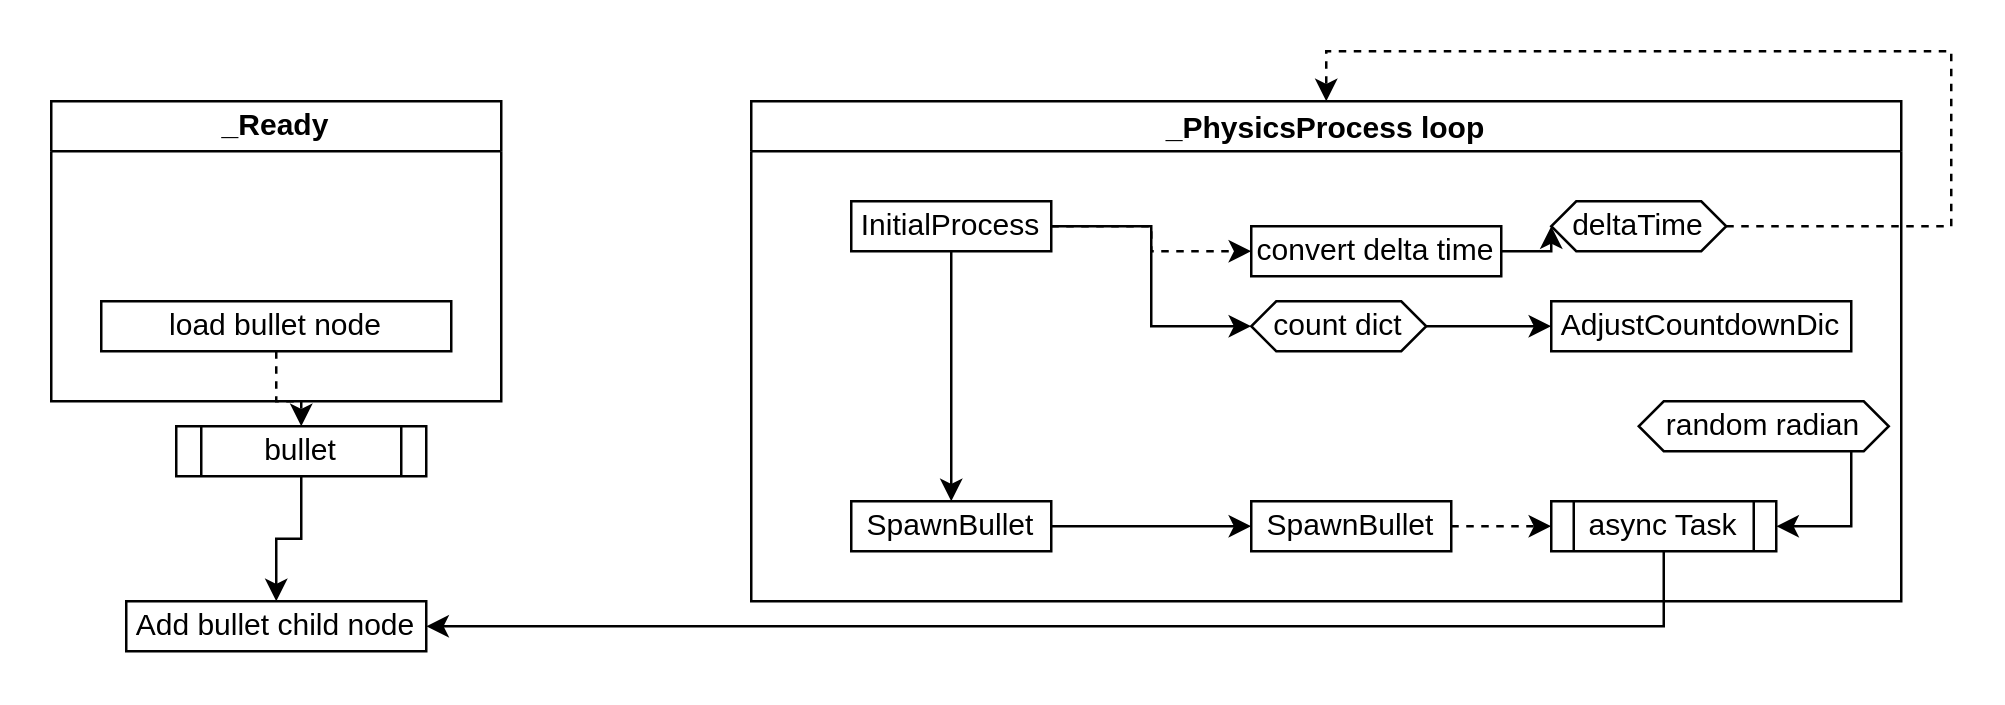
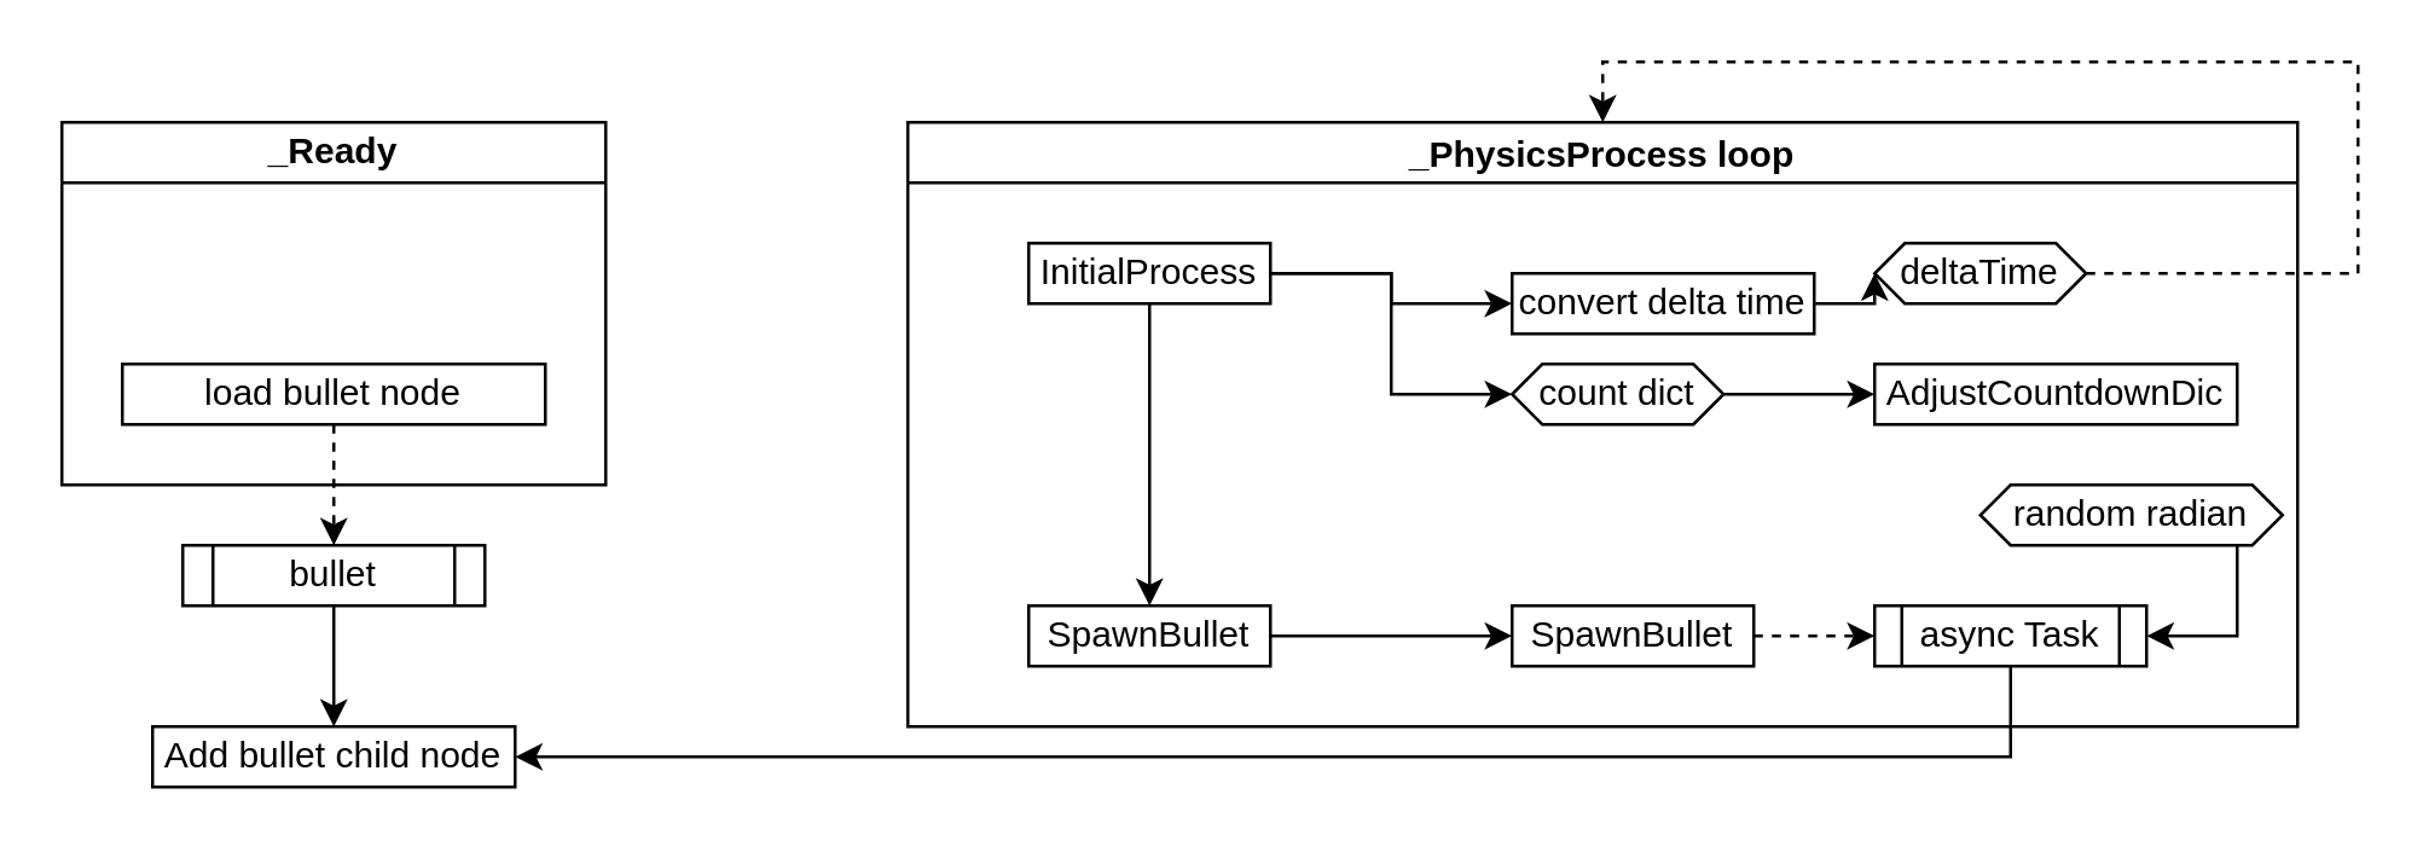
  <mxCell id="0" />
  <mxCell id="1" parent="0" />
  <mxCell id="2" value="_PhysicsProcess loop" style="swimlane;startSize=20;" vertex="1" parent="1"><mxGeometry x="300" y="40" width="460" height="200" as="geometry" /></mxCell>
  <mxCell id="3" style="edgeStyle=orthogonalEdgeStyle;rounded=0;orthogonalLoop=1;jettySize=auto;html=1;entryX=0;entryY=0.5;entryDx=0;entryDy=0;" edge="1" parent="2" source="4" target="6"><mxGeometry relative="1" as="geometry" /></mxCell>
  <mxCell id="4" value="SpawnBullet" style="rounded=0;whiteSpace=wrap;html=1;" vertex="1" parent="2"><mxGeometry x="40" y="160" width="80" height="20" as="geometry" /></mxCell>
  <mxCell id="5" style="edgeStyle=orthogonalEdgeStyle;rounded=0;orthogonalLoop=1;jettySize=auto;html=1;entryX=0;entryY=0.5;entryDx=0;entryDy=0;dashed=1;" edge="1" parent="2" source="6" target="7"><mxGeometry relative="1" as="geometry" /></mxCell>
  <mxCell id="6" value="SpawnBullet" style="rounded=0;whiteSpace=wrap;html=1;" vertex="1" parent="2"><mxGeometry x="200" y="160" width="80" height="20" as="geometry" /></mxCell>
  <mxCell id="7" value="async Task" style="shape=process;whiteSpace=wrap;html=1;backgroundOutline=1;" vertex="1" parent="2"><mxGeometry x="320" y="160" width="90" height="20" as="geometry" /></mxCell>
  <mxCell id="8" style="edgeStyle=orthogonalEdgeStyle;rounded=0;orthogonalLoop=1;jettySize=auto;html=1;entryX=1;entryY=0.5;entryDx=0;entryDy=0;" edge="1" parent="2" source="9" target="7"><mxGeometry relative="1" as="geometry"><Array as="points"><mxPoint x="440" y="130" /><mxPoint x="440" y="170" /></Array></mxGeometry></mxCell>
  <mxCell id="9" value="random radian" style="shape=hexagon;perimeter=hexagonPerimeter2;whiteSpace=wrap;html=1;fixedSize=1;size=10;" vertex="1" parent="2"><mxGeometry x="355" y="120" width="100" height="20" as="geometry" /></mxCell>
- <mxCell id="10" style="edgeStyle=orthogonalEdgeStyle;rounded=0;orthogonalLoop=1;jettySize=auto;html=1;entryX=0;entryY=0.5;entryDx=0;entryDy=0;dashed=1;" edge="1" parent="1" source="13" target="15"><mxGeometry relative="1" as="geometry" /></mxCell>
+ <mxCell id="10" style="edgeStyle=orthogonalEdgeStyle;rounded=0;orthogonalLoop=1;jettySize=auto;html=1;entryX=0;entryY=0.5;entryDx=0;entryDy=0;" edge="1" parent="1" source="13" target="15"><mxGeometry relative="1" as="geometry" /></mxCell>
  <mxCell id="11" style="edgeStyle=orthogonalEdgeStyle;rounded=0;orthogonalLoop=1;jettySize=auto;html=1;entryX=0.5;entryY=0;entryDx=0;entryDy=0;" edge="1" parent="1" source="13" target="4"><mxGeometry relative="1" as="geometry" /></mxCell>
  <mxCell id="12" style="edgeStyle=orthogonalEdgeStyle;rounded=0;orthogonalLoop=1;jettySize=auto;html=1;entryX=0;entryY=0.5;entryDx=0;entryDy=0;" edge="1" parent="1" source="13" target="22"><mxGeometry relative="1" as="geometry" /></mxCell>
  <mxCell id="13" value="InitialProcess" style="rounded=0;whiteSpace=wrap;html=1;" vertex="1" parent="1"><mxGeometry x="340" y="80" width="80" height="20" as="geometry" /></mxCell>
  <mxCell id="14" style="edgeStyle=orthogonalEdgeStyle;rounded=0;orthogonalLoop=1;jettySize=auto;html=1;entryX=0;entryY=0.5;entryDx=0;entryDy=0;" edge="1" parent="1" source="15" target="16"><mxGeometry relative="1" as="geometry" /></mxCell>
  <mxCell id="15" value="convert delta time" style="rounded=0;whiteSpace=wrap;html=1;" vertex="1" parent="1"><mxGeometry x="500" y="90" width="100" height="20" as="geometry" /></mxCell>
  <mxCell id="16" value="deltaTime" style="shape=hexagon;perimeter=hexagonPerimeter2;whiteSpace=wrap;html=1;fixedSize=1;size=10;" vertex="1" parent="1"><mxGeometry x="620" y="80" width="70" height="20" as="geometry" /></mxCell>
  <mxCell id="17" style="edgeStyle=orthogonalEdgeStyle;rounded=0;orthogonalLoop=1;jettySize=auto;html=1;entryX=0.5;entryY=0;entryDx=0;entryDy=0;dashed=1;exitX=1;exitY=0.5;exitDx=0;exitDy=0;" edge="1" parent="1" source="16" target="2"><mxGeometry relative="1" as="geometry"><mxPoint x="690" y="90" as="sourcePoint" /><mxPoint x="530" y="40" as="targetPoint" /><Array as="points"><mxPoint x="780" y="90" /><mxPoint x="780" y="20" /><mxPoint x="530" y="20" /></Array></mxGeometry></mxCell>
  <mxCell id="18" value="_Ready" style="swimlane;whiteSpace=wrap;html=1;startSize=20;" vertex="1" parent="1"><mxGeometry x="20" y="40" width="180" height="120" as="geometry" /></mxCell>
  <mxCell id="19" value="load bullet node" style="rounded=0;whiteSpace=wrap;html=1;" vertex="1" parent="18"><mxGeometry x="20" y="80" width="140" height="20" as="geometry" /></mxCell>
  <mxCell id="20" value="AdjustCountdownDic" style="rounded=0;whiteSpace=wrap;html=1;" vertex="1" parent="1"><mxGeometry x="620" y="120" width="120" height="20" as="geometry" /></mxCell>
  <mxCell id="21" style="edgeStyle=orthogonalEdgeStyle;rounded=0;orthogonalLoop=1;jettySize=auto;html=1;entryX=0;entryY=0.5;entryDx=0;entryDy=0;" edge="1" parent="1" source="22" target="20"><mxGeometry relative="1" as="geometry" /></mxCell>
  <mxCell id="22" value="count dict" style="shape=hexagon;perimeter=hexagonPerimeter2;whiteSpace=wrap;html=1;fixedSize=1;size=10;" vertex="1" parent="1"><mxGeometry x="500" y="120" width="70" height="20" as="geometry" /></mxCell>
  <mxCell id="23" style="edgeStyle=orthogonalEdgeStyle;rounded=0;orthogonalLoop=1;jettySize=auto;html=1;entryX=0.5;entryY=0;entryDx=0;entryDy=0;" edge="1" parent="1" source="24" target="26"><mxGeometry relative="1" as="geometry" /></mxCell>
- <mxCell id="24" value="bullet" style="shape=process;whiteSpace=wrap;html=1;backgroundOutline=1;" vertex="1" parent="1"><mxGeometry x="70" y="170" width="100" height="20" as="geometry" /></mxCell>
+ <mxCell id="24" value="bullet" style="shape=process;whiteSpace=wrap;html=1;backgroundOutline=1;" vertex="1" parent="1"><mxGeometry x="60" y="180" width="100" height="20" as="geometry" /></mxCell>
  <mxCell id="25" style="edgeStyle=orthogonalEdgeStyle;rounded=0;orthogonalLoop=1;jettySize=auto;html=1;entryX=0.5;entryY=0;entryDx=0;entryDy=0;dashed=1;" edge="1" parent="1" source="19" target="24"><mxGeometry relative="1" as="geometry" /></mxCell>
  <mxCell id="26" value="Add bullet child node" style="rounded=0;whiteSpace=wrap;html=1;" vertex="1" parent="1"><mxGeometry x="50" y="240" width="120" height="20" as="geometry" /></mxCell>
  <mxCell id="27" style="edgeStyle=orthogonalEdgeStyle;rounded=0;orthogonalLoop=1;jettySize=auto;html=1;entryX=1;entryY=0.5;entryDx=0;entryDy=0;" edge="1" parent="1" source="7" target="26"><mxGeometry relative="1" as="geometry"><Array as="points"><mxPoint x="665" y="250" /></Array></mxGeometry></mxCell>
